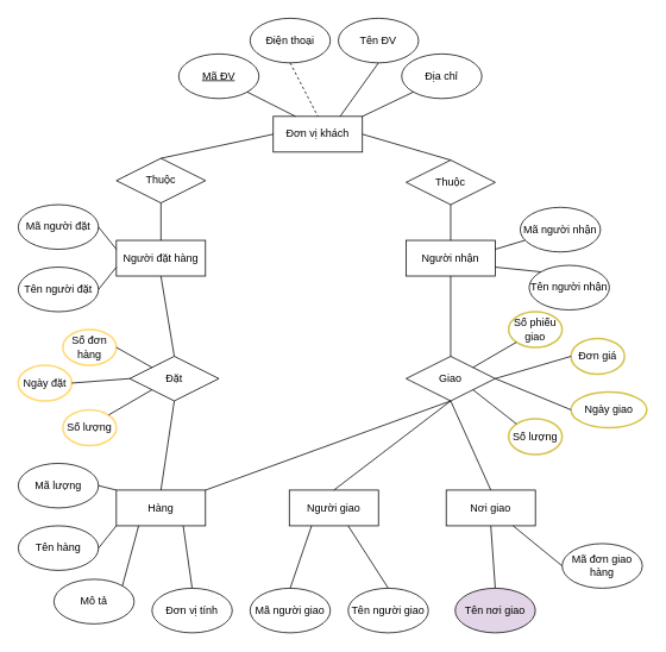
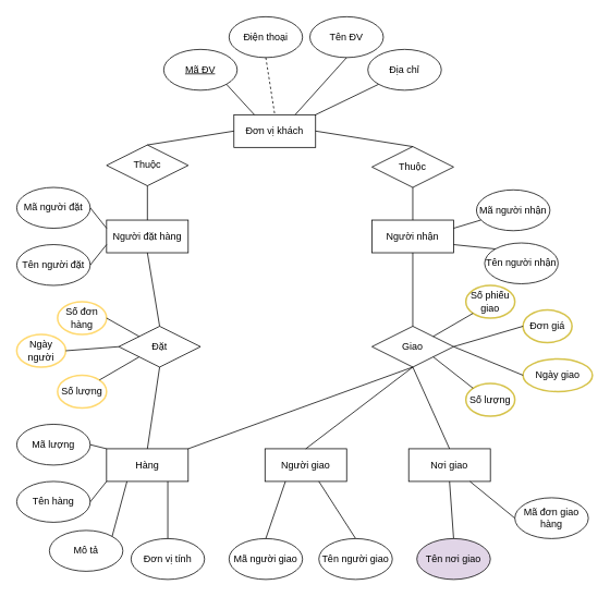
  <mxCell id="0" />
  <mxCell id="1" parent="0" />
- <mxCell id="2" value="Đơn vị khách" style="rounded=0;whiteSpace=wrap;html=1;" parent="1" vertex="1"><mxGeometry x="306" y="130" width="100" height="40" as="geometry" /></mxCell>
+ <mxCell id="2" value="Đơn vị khách" style="rounded=0;whiteSpace=wrap;html=1;" parent="1" vertex="1"><mxGeometry x="286" y="140" width="100" height="40" as="geometry" /></mxCell>
  <mxCell id="3" value="&lt;span&gt;Người nhận&lt;/span&gt;" style="rounded=0;whiteSpace=wrap;html=1;" parent="1" vertex="1"><mxGeometry x="455" y="269" width="100" height="40" as="geometry" /></mxCell>
  <mxCell id="4" value="Hàng" style="rounded=0;whiteSpace=wrap;html=1;" parent="1" vertex="1"><mxGeometry x="130" y="549" width="100" height="40" as="geometry" /></mxCell>
  <mxCell id="5" value="Người đặt hàng" style="rounded=0;whiteSpace=wrap;html=1;" parent="1" vertex="1"><mxGeometry x="130" y="269" width="100" height="40" as="geometry" /></mxCell>
  <mxCell id="6" value="Mã người đặt" style="ellipse;whiteSpace=wrap;html=1;" parent="1" vertex="1"><mxGeometry x="20" y="229" width="90" height="50" as="geometry" /></mxCell>
  <mxCell id="7" value="Tên hàng" style="ellipse;whiteSpace=wrap;html=1;" parent="1" vertex="1"><mxGeometry x="20" y="589" width="90" height="50" as="geometry" /></mxCell>
  <mxCell id="8" value="Mô tả" style="ellipse;whiteSpace=wrap;html=1;" parent="1" vertex="1"><mxGeometry x="60" y="649" width="90" height="50" as="geometry" /></mxCell>
- <mxCell id="9" value="Đơn vị tính" style="ellipse;whiteSpace=wrap;html=1;" parent="1" vertex="1"><mxGeometry x="170" y="659" width="90" height="50" as="geometry" /></mxCell>
+ <mxCell id="9" value="Đơn vị tính" style="ellipse;whiteSpace=wrap;html=1;" parent="1" vertex="1"><mxGeometry x="160" y="659" width="90" height="50" as="geometry" /></mxCell>
  <mxCell id="10" value="Mã người giao" style="ellipse;whiteSpace=wrap;html=1;" parent="1" vertex="1"><mxGeometry x="280" y="659" width="90" height="50" as="geometry" /></mxCell>
  <mxCell id="11" value="Tên nơi giao" style="ellipse;whiteSpace=wrap;html=1;fillColor=#e1d5e7;" parent="1" vertex="1"><mxGeometry x="510" y="659" width="90" height="50" as="geometry" /></mxCell>
  <mxCell id="12" value="Mã đơn giao hàng" style="ellipse;whiteSpace=wrap;html=1;" parent="1" vertex="1"><mxGeometry x="630" y="609" width="90" height="50" as="geometry" /></mxCell>
  <mxCell id="13" value="Mã người nhận" style="ellipse;whiteSpace=wrap;html=1;" parent="1" vertex="1"><mxGeometry x="583" y="232" width="90" height="50" as="geometry" /></mxCell>
  <mxCell id="14" value="" style="endArrow=none;html=1;rounded=0;entryX=0;entryY=1;entryDx=0;entryDy=0;exitX=1;exitY=0.5;exitDx=0;exitDy=0;" parent="1" source="7" target="4" edge="1"><mxGeometry width="50" height="50" relative="1" as="geometry"><mxPoint x="60" y="559" as="sourcePoint" /><mxPoint x="-20" y="319" as="targetPoint" /></mxGeometry></mxCell>
  <mxCell id="15" value="Mã lượng" style="ellipse;whiteSpace=wrap;html=1;" parent="1" vertex="1"><mxGeometry x="20" y="519" width="90" height="50" as="geometry" /></mxCell>
  <mxCell id="16" value="" style="endArrow=none;html=1;rounded=0;entryX=0;entryY=0;entryDx=0;entryDy=0;exitX=1;exitY=0.5;exitDx=0;exitDy=0;" parent="1" source="15" target="4" edge="1"><mxGeometry width="50" height="50" relative="1" as="geometry"><mxPoint x="60" y="584" as="sourcePoint" /><mxPoint x="140" y="559" as="targetPoint" /></mxGeometry></mxCell>
  <mxCell id="17" value="" style="endArrow=none;html=1;rounded=0;entryX=0.25;entryY=1;entryDx=0;entryDy=0;exitX=1;exitY=0;exitDx=0;exitDy=0;" parent="1" source="8" target="4" edge="1"><mxGeometry width="50" height="50" relative="1" as="geometry"><mxPoint x="50" y="524" as="sourcePoint" /><mxPoint x="140" y="539" as="targetPoint" /></mxGeometry></mxCell>
  <mxCell id="18" value="" style="endArrow=none;html=1;rounded=0;entryX=0.75;entryY=1;entryDx=0;entryDy=0;exitX=0.5;exitY=0;exitDx=0;exitDy=0;" parent="1" source="9" target="4" edge="1"><mxGeometry width="50" height="50" relative="1" as="geometry"><mxPoint x="106.82" y="616.322" as="sourcePoint" /><mxPoint x="140" y="579" as="targetPoint" /></mxGeometry></mxCell>
  <mxCell id="19" value="Tên người đặt" style="ellipse;whiteSpace=wrap;html=1;" parent="1" vertex="1"><mxGeometry x="20" y="299" width="90" height="50" as="geometry" /></mxCell>
  <mxCell id="20" value="" style="endArrow=none;html=1;rounded=0;entryX=0;entryY=0.75;entryDx=0;entryDy=0;exitX=1;exitY=0.5;exitDx=0;exitDy=0;" parent="1" source="19" target="5" edge="1"><mxGeometry width="50" height="50" relative="1" as="geometry"><mxPoint x="220" y="434" as="sourcePoint" /><mxPoint x="310" y="449" as="targetPoint" /></mxGeometry></mxCell>
  <mxCell id="21" value="" style="endArrow=none;html=1;rounded=0;entryX=0;entryY=0.25;entryDx=0;entryDy=0;exitX=1;exitY=0.5;exitDx=0;exitDy=0;" parent="1" source="6" target="5" edge="1"><mxGeometry width="50" height="50" relative="1" as="geometry"><mxPoint x="120" y="394" as="sourcePoint" /><mxPoint x="160" y="379" as="targetPoint" /></mxGeometry></mxCell>
  <mxCell id="22" value="&lt;u&gt;Mã ĐV&lt;/u&gt;" style="ellipse;whiteSpace=wrap;html=1;" parent="1" vertex="1"><mxGeometry x="200" y="60" width="90" height="50" as="geometry" /></mxCell>
  <mxCell id="23" value="Điện thoại" style="ellipse;whiteSpace=wrap;html=1;" parent="1" vertex="1"><mxGeometry x="280" y="20" width="90" height="50" as="geometry" /></mxCell>
  <mxCell id="24" value="Tên ĐV" style="ellipse;whiteSpace=wrap;html=1;" parent="1" vertex="1"><mxGeometry x="379" y="20" width="90" height="50" as="geometry" /></mxCell>
  <mxCell id="25" value="Địa chỉ" style="ellipse;whiteSpace=wrap;html=1;" parent="1" vertex="1"><mxGeometry x="450" y="60" width="90" height="50" as="geometry" /></mxCell>
  <mxCell id="26" value="" style="endArrow=none;html=1;rounded=0;entryX=0.25;entryY=0;entryDx=0;entryDy=0;exitX=1;exitY=1;exitDx=0;exitDy=0;" parent="1" source="22" target="2" edge="1"><mxGeometry width="50" height="50" relative="1" as="geometry"><mxPoint x="81" y="90" as="sourcePoint" /><mxPoint x="66" y="130" as="targetPoint" /></mxGeometry></mxCell>
  <mxCell id="27" value="" style="endArrow=none;html=1;rounded=0;entryX=0.5;entryY=0;entryDx=0;entryDy=0;exitX=0.5;exitY=1;exitDx=0;exitDy=0;dashed=1;" parent="1" source="23" target="2" edge="1"><mxGeometry width="50" height="50" relative="1" as="geometry"><mxPoint x="306" y="90" as="sourcePoint" /><mxPoint x="357" y="120" as="targetPoint" /></mxGeometry></mxCell>
  <mxCell id="28" value="" style="endArrow=none;html=1;rounded=0;entryX=0.75;entryY=0;entryDx=0;entryDy=0;exitX=0.5;exitY=1;exitDx=0;exitDy=0;" parent="1" source="24" target="2" edge="1"><mxGeometry width="50" height="50" relative="1" as="geometry"><mxPoint x="351" y="60" as="sourcePoint" /><mxPoint x="366" y="140" as="targetPoint" /></mxGeometry></mxCell>
  <mxCell id="29" value="" style="endArrow=none;html=1;rounded=0;exitX=0;exitY=1;exitDx=0;exitDy=0;entryX=1;entryY=0;entryDx=0;entryDy=0;" parent="1" source="25" target="2" edge="1"><mxGeometry width="50" height="50" relative="1" as="geometry"><mxPoint x="451" y="80" as="sourcePoint" /><mxPoint x="426" y="140" as="targetPoint" /></mxGeometry></mxCell>
  <mxCell id="30" value="Tên người nhận" style="ellipse;whiteSpace=wrap;html=1;" parent="1" vertex="1"><mxGeometry x="593" y="297" width="90" height="50" as="geometry" /></mxCell>
  <mxCell id="31" value="" style="endArrow=none;html=1;rounded=0;entryX=1;entryY=0.25;entryDx=0;entryDy=0;" parent="1" source="13" target="3" edge="1"><mxGeometry width="50" height="50" relative="1" as="geometry"><mxPoint x="473.096" y="112.631" as="sourcePoint" /><mxPoint x="416" y="140" as="targetPoint" /></mxGeometry></mxCell>
  <mxCell id="32" value="" style="endArrow=none;html=1;rounded=0;entryX=1;entryY=0.75;entryDx=0;entryDy=0;exitX=0;exitY=0;exitDx=0;exitDy=0;" parent="1" source="30" target="3" edge="1"><mxGeometry width="50" height="50" relative="1" as="geometry"><mxPoint x="621.552" y="260.724" as="sourcePoint" /><mxPoint x="565" y="289" as="targetPoint" /></mxGeometry></mxCell>
  <mxCell id="33" value="Người giao" style="rounded=0;whiteSpace=wrap;html=1;" parent="1" vertex="1"><mxGeometry x="324" y="549" width="100" height="40" as="geometry" /></mxCell>
  <mxCell id="34" value="Tên người giao" style="ellipse;whiteSpace=wrap;html=1;" parent="1" vertex="1"><mxGeometry x="390" y="659" width="90" height="50" as="geometry" /></mxCell>
  <mxCell id="35" value="" style="endArrow=none;html=1;rounded=0;entryX=0.25;entryY=1;entryDx=0;entryDy=0;exitX=0.5;exitY=0;exitDx=0;exitDy=0;" parent="1" source="10" target="33" edge="1"><mxGeometry width="50" height="50" relative="1" as="geometry"><mxPoint x="225" y="669" as="sourcePoint" /><mxPoint x="195" y="599" as="targetPoint" /></mxGeometry></mxCell>
  <mxCell id="36" value="" style="endArrow=none;html=1;rounded=0;exitX=0.5;exitY=0;exitDx=0;exitDy=0;" parent="1" source="34" edge="1"><mxGeometry width="50" height="50" relative="1" as="geometry"><mxPoint x="461" y="659" as="sourcePoint" /><mxPoint x="390" y="589" as="targetPoint" /></mxGeometry></mxCell>
  <mxCell id="37" value="Nơi giao" style="rounded=0;whiteSpace=wrap;html=1;" parent="1" vertex="1"><mxGeometry x="500" y="549" width="100" height="40" as="geometry" /></mxCell>
  <mxCell id="38" value="Thuộc" style="rhombus;whiteSpace=wrap;html=1;" parent="1" vertex="1"><mxGeometry x="130" y="177" width="100" height="50" as="geometry" /></mxCell>
  <mxCell id="39" value="Thuộc" style="rhombus;whiteSpace=wrap;html=1;" parent="1" vertex="1"><mxGeometry x="455" y="179" width="100" height="50" as="geometry" /></mxCell>
  <mxCell id="40" value="" style="endArrow=none;html=1;rounded=0;entryX=0.5;entryY=0;entryDx=0;entryDy=0;exitX=0;exitY=0.5;exitDx=0;exitDy=0;" parent="1" source="2" target="38" edge="1"><mxGeometry width="50" height="50" relative="1" as="geometry"><mxPoint x="286.904" y="112.631" as="sourcePoint" /><mxPoint x="341" y="140" as="targetPoint" /></mxGeometry></mxCell>
  <mxCell id="41" value="" style="endArrow=none;html=1;rounded=0;entryX=0.5;entryY=0;entryDx=0;entryDy=0;exitX=1;exitY=0.5;exitDx=0;exitDy=0;" parent="1" source="2" target="39" edge="1"><mxGeometry width="50" height="50" relative="1" as="geometry"><mxPoint x="316" y="160" as="sourcePoint" /><mxPoint x="225" y="179" as="targetPoint" /></mxGeometry></mxCell>
  <mxCell id="42" value="" style="endArrow=none;html=1;rounded=0;entryX=0.5;entryY=0;entryDx=0;entryDy=0;exitX=0.5;exitY=1;exitDx=0;exitDy=0;" parent="1" source="38" target="5" edge="1"><mxGeometry width="50" height="50" relative="1" as="geometry"><mxPoint x="326" y="170" as="sourcePoint" /><mxPoint x="235" y="189" as="targetPoint" /></mxGeometry></mxCell>
  <mxCell id="43" value="" style="endArrow=none;html=1;rounded=0;entryX=0.5;entryY=0;entryDx=0;entryDy=0;exitX=0.5;exitY=1;exitDx=0;exitDy=0;" parent="1" source="39" target="3" edge="1"><mxGeometry width="50" height="50" relative="1" as="geometry"><mxPoint x="336" y="180" as="sourcePoint" /><mxPoint x="245" y="199" as="targetPoint" /></mxGeometry></mxCell>
  <mxCell id="44" value="Đặt" style="rhombus;whiteSpace=wrap;html=1;" parent="1" vertex="1"><mxGeometry x="145" y="399" width="100" height="50" as="geometry" /></mxCell>
  <mxCell id="45" value="Giao" style="rhombus;whiteSpace=wrap;html=1;" parent="1" vertex="1"><mxGeometry x="455" y="399" width="100" height="50" as="geometry" /></mxCell>
  <mxCell id="46" value="" style="endArrow=none;html=1;rounded=0;exitX=0.5;exitY=0;exitDx=0;exitDy=0;entryX=0.5;entryY=1;entryDx=0;entryDy=0;" parent="1" source="11" target="37" edge="1"><mxGeometry width="50" height="50" relative="1" as="geometry"><mxPoint x="445" y="669" as="sourcePoint" /><mxPoint x="400" y="599" as="targetPoint" /></mxGeometry></mxCell>
  <mxCell id="47" value="" style="endArrow=none;html=1;rounded=0;exitX=0;exitY=0.5;exitDx=0;exitDy=0;entryX=0.75;entryY=1;entryDx=0;entryDy=0;" parent="1" source="12" target="37" edge="1"><mxGeometry width="50" height="50" relative="1" as="geometry"><mxPoint x="565" y="669" as="sourcePoint" /><mxPoint x="560" y="599" as="targetPoint" /></mxGeometry></mxCell>
  <mxCell id="48" value="" style="endArrow=none;html=1;rounded=0;exitX=0.5;exitY=0;exitDx=0;exitDy=0;entryX=0.5;entryY=1;entryDx=0;entryDy=0;" parent="1" source="37" target="45" edge="1"><mxGeometry width="50" height="50" relative="1" as="geometry"><mxPoint x="445" y="669" as="sourcePoint" /><mxPoint x="400" y="599" as="targetPoint" /></mxGeometry></mxCell>
  <mxCell id="49" value="" style="endArrow=none;html=1;rounded=0;exitX=0.5;exitY=0;exitDx=0;exitDy=0;entryX=0.5;entryY=1;entryDx=0;entryDy=0;" parent="1" source="33" target="45" edge="1"><mxGeometry width="50" height="50" relative="1" as="geometry"><mxPoint x="560" y="559" as="sourcePoint" /><mxPoint x="515" y="459" as="targetPoint" /></mxGeometry></mxCell>
  <mxCell id="50" value="" style="endArrow=none;html=1;rounded=0;exitX=1;exitY=0;exitDx=0;exitDy=0;entryX=0.5;entryY=1;entryDx=0;entryDy=0;" parent="1" source="4" target="45" edge="1"><mxGeometry width="50" height="50" relative="1" as="geometry"><mxPoint x="570" y="569" as="sourcePoint" /><mxPoint x="525" y="469" as="targetPoint" /></mxGeometry></mxCell>
  <mxCell id="51" value="" style="endArrow=none;html=1;rounded=0;exitX=0.5;exitY=0;exitDx=0;exitDy=0;entryX=0.5;entryY=1;entryDx=0;entryDy=0;" parent="1" source="4" target="44" edge="1"><mxGeometry width="50" height="50" relative="1" as="geometry"><mxPoint x="240" y="559" as="sourcePoint" /><mxPoint x="465" y="434" as="targetPoint" /></mxGeometry></mxCell>
  <mxCell id="52" value="" style="endArrow=none;html=1;rounded=0;entryX=0.5;entryY=1;entryDx=0;entryDy=0;exitX=0.5;exitY=0;exitDx=0;exitDy=0;" parent="1" source="44" target="5" edge="1"><mxGeometry width="50" height="50" relative="1" as="geometry"><mxPoint x="190" y="519" as="sourcePoint" /><mxPoint x="190" y="459" as="targetPoint" /></mxGeometry></mxCell>
  <mxCell id="53" value="" style="endArrow=none;html=1;rounded=0;exitX=0.5;exitY=0;exitDx=0;exitDy=0;entryX=0.5;entryY=1;entryDx=0;entryDy=0;" parent="1" source="45" target="3" edge="1"><mxGeometry width="50" height="50" relative="1" as="geometry"><mxPoint x="240" y="559" as="sourcePoint" /><mxPoint x="515" y="459" as="targetPoint" /></mxGeometry></mxCell>
  <mxCell id="54" value="Số đơn hàng" style="ellipse;whiteSpace=wrap;html=1;fillColor=none;strokeColor=#FFD970;strokeWidth=2;" parent="1" vertex="1"><mxGeometry x="70" y="369" width="60" height="40" as="geometry" /></mxCell>
- <mxCell id="55" value="Ngày đặt" style="ellipse;whiteSpace=wrap;html=1;fillColor=none;strokeColor=#FFD970;strokeWidth=2;" parent="1" vertex="1"><mxGeometry x="20" y="409" width="60" height="40" as="geometry" /></mxCell>
+ <mxCell id="55" value="Ngày người" style="ellipse;whiteSpace=wrap;html=1;fillColor=none;strokeColor=#FFD970;strokeWidth=2;" parent="1" vertex="1"><mxGeometry x="20" y="409" width="60" height="40" as="geometry" /></mxCell>
  <mxCell id="56" value="Số lượng" style="ellipse;whiteSpace=wrap;html=1;fillColor=none;strokeColor=#FFD970;strokeWidth=2;" parent="1" vertex="1"><mxGeometry x="70" y="459" width="60" height="40" as="geometry" /></mxCell>
  <mxCell id="57" value="" style="endArrow=none;html=1;rounded=0;entryX=0;entryY=0;entryDx=0;entryDy=0;exitX=1;exitY=0.5;exitDx=0;exitDy=0;" parent="1" source="54" target="44" edge="1"><mxGeometry width="50" height="50" relative="1" as="geometry"><mxPoint x="120" y="334" as="sourcePoint" /><mxPoint x="140" y="309" as="targetPoint" /></mxGeometry></mxCell>
  <mxCell id="58" value="" style="endArrow=none;html=1;rounded=0;entryX=0;entryY=0.5;entryDx=0;entryDy=0;exitX=1;exitY=0.5;exitDx=0;exitDy=0;" parent="1" source="55" target="44" edge="1"><mxGeometry width="50" height="50" relative="1" as="geometry"><mxPoint x="140" y="399" as="sourcePoint" /><mxPoint x="165" y="421.5" as="targetPoint" /></mxGeometry></mxCell>
  <mxCell id="59" value="" style="endArrow=none;html=1;rounded=0;entryX=0;entryY=1;entryDx=0;entryDy=0;exitX=1;exitY=0;exitDx=0;exitDy=0;" parent="1" source="56" target="44" edge="1"><mxGeometry width="50" height="50" relative="1" as="geometry"><mxPoint x="90" y="439" as="sourcePoint" /><mxPoint x="140" y="434" as="targetPoint" /></mxGeometry></mxCell>
  <mxCell id="60" value="Số phiếu giao" style="ellipse;whiteSpace=wrap;html=1;fillColor=none;strokeColor=#D6C34B;strokeWidth=2;" parent="1" vertex="1"><mxGeometry x="570" y="349" width="60" height="40" as="geometry" /></mxCell>
  <mxCell id="61" value="Đơn giá" style="ellipse;whiteSpace=wrap;html=1;fillColor=none;strokeColor=#D6C34B;strokeWidth=2;" parent="1" vertex="1"><mxGeometry x="640" y="379" width="60" height="40" as="geometry" /></mxCell>
  <mxCell id="62" value="Ngày giao" style="ellipse;whiteSpace=wrap;html=1;fillColor=none;strokeColor=#D6C34B;strokeWidth=2;" parent="1" vertex="1"><mxGeometry x="640" y="439" width="85" height="40" as="geometry" /></mxCell>
  <mxCell id="63" value="Số lượng" style="ellipse;whiteSpace=wrap;html=1;fillColor=none;strokeColor=#D6C34B;strokeWidth=2;" parent="1" vertex="1"><mxGeometry x="570" y="469" width="60" height="40" as="geometry" /></mxCell>
  <mxCell id="64" value="" style="endArrow=none;html=1;rounded=0;entryX=1;entryY=0;entryDx=0;entryDy=0;exitX=0;exitY=1;exitDx=0;exitDy=0;" parent="1" source="60" target="45" edge="1"><mxGeometry width="50" height="50" relative="1" as="geometry"><mxPoint x="616.096" y="314.369" as="sourcePoint" /><mxPoint x="565" y="309" as="targetPoint" /></mxGeometry></mxCell>
  <mxCell id="65" value="" style="endArrow=none;html=1;rounded=0;entryX=1;entryY=0.5;entryDx=0;entryDy=0;exitX=0;exitY=0.5;exitDx=0;exitDy=0;" parent="1" source="61" target="45" edge="1"><mxGeometry width="50" height="50" relative="1" as="geometry"><mxPoint x="588.998" y="393.281" as="sourcePoint" /><mxPoint x="540" y="421.5" as="targetPoint" /></mxGeometry></mxCell>
  <mxCell id="66" value="" style="endArrow=none;html=1;rounded=0;entryX=1;entryY=0.5;entryDx=0;entryDy=0;exitX=0;exitY=0.5;exitDx=0;exitDy=0;" parent="1" source="62" target="45" edge="1"><mxGeometry width="50" height="50" relative="1" as="geometry"><mxPoint x="650" y="409" as="sourcePoint" /><mxPoint x="565" y="434" as="targetPoint" /></mxGeometry></mxCell>
  <mxCell id="67" value="" style="endArrow=none;html=1;rounded=0;entryX=1;entryY=1;entryDx=0;entryDy=0;exitX=0;exitY=0;exitDx=0;exitDy=0;" parent="1" source="63" target="45" edge="1"><mxGeometry width="50" height="50" relative="1" as="geometry"><mxPoint x="650" y="469" as="sourcePoint" /><mxPoint x="565" y="434" as="targetPoint" /></mxGeometry></mxCell>
